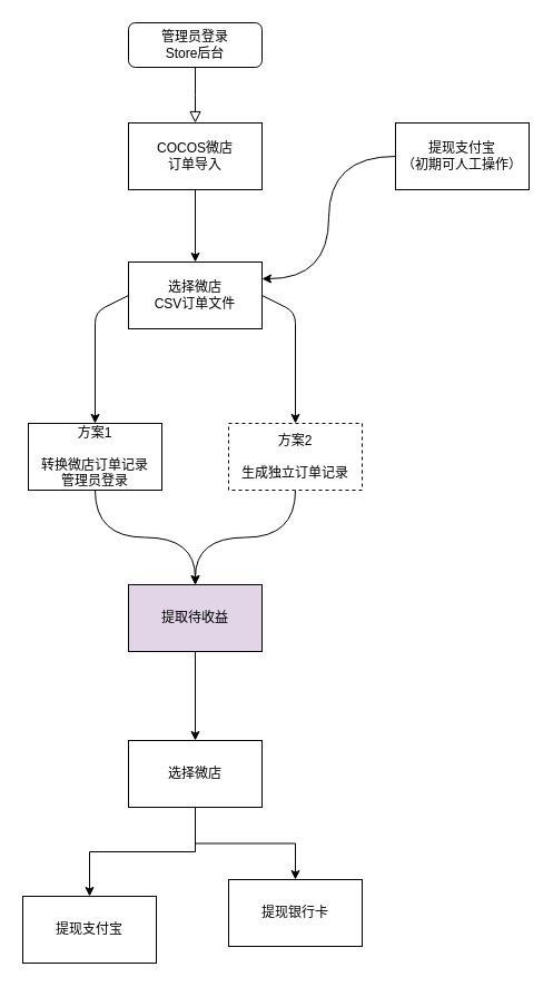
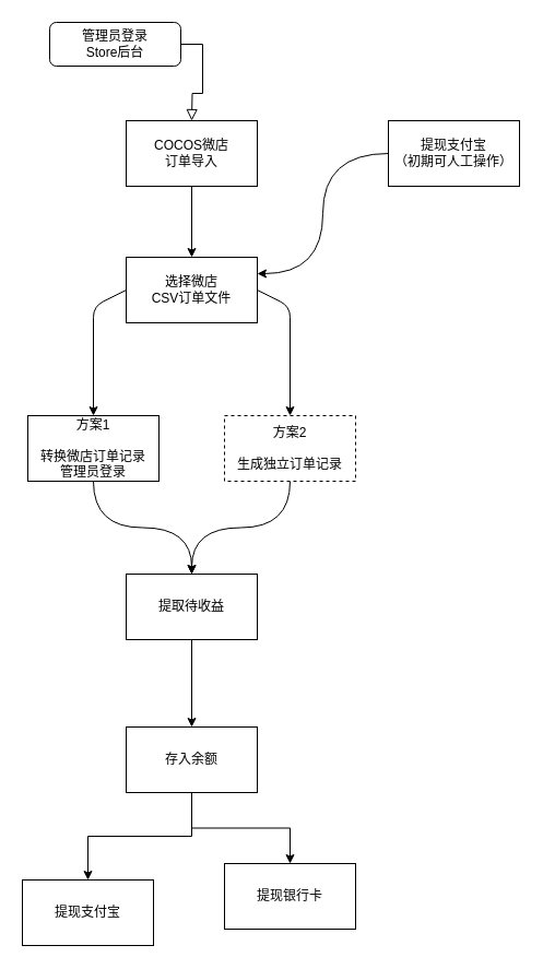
  <mxCell id="0" />
  <mxCell id="1" parent="0" />
  <mxCell id="2" value="" style="rounded=0;html=1;jettySize=auto;orthogonalLoop=1;fontSize=11;endArrow=block;endFill=0;endSize=8;strokeWidth=1;shadow=0;labelBackgroundColor=none;edgeStyle=orthogonalEdgeStyle;" parent="1" source="3" edge="1"><mxGeometry relative="1" as="geometry"><mxPoint x="175" y="110" as="targetPoint" /></mxGeometry></mxCell>
- <mxCell id="3" value="管理员登录&lt;br&gt;Store后台" style="rounded=1;whiteSpace=wrap;html=1;fontSize=12;glass=0;strokeWidth=1;shadow=0;" parent="1" vertex="1"><mxGeometry x="115" y="20" width="120" height="40" as="geometry" /></mxCell>
+ <mxCell id="3" value="管理员登录&lt;br&gt;Store后台" style="rounded=1;whiteSpace=wrap;html=1;fontSize=12;glass=0;strokeWidth=1;shadow=0;" parent="1" vertex="1"><mxGeometry x="45" y="20" width="120" height="40" as="geometry" /></mxCell>
  <mxCell id="4" value="" style="edgeStyle=orthogonalEdgeStyle;rounded=0;orthogonalLoop=1;jettySize=auto;html=1;" edge="1" parent="1" source="5" target="6"><mxGeometry relative="1" as="geometry" /></mxCell>
  <mxCell id="5" value="COCOS微店&lt;br&gt;订单导入" style="rounded=0;whiteSpace=wrap;html=1;" vertex="1" parent="1"><mxGeometry x="115" y="110" width="120" height="60" as="geometry" /></mxCell>
  <mxCell id="6" value="选择微店&lt;br&gt;CSV订单文件" style="whiteSpace=wrap;html=1;rounded=0;" vertex="1" parent="1"><mxGeometry x="115" y="235" width="120" height="60" as="geometry" /></mxCell>
  <mxCell id="7" value="" style="edgeStyle=orthogonalEdgeStyle;rounded=0;orthogonalLoop=1;jettySize=auto;html=1;curved=1;" edge="1" parent="1" source="8" target="14"><mxGeometry relative="1" as="geometry" /></mxCell>
  <mxCell id="8" value="方案1&lt;br&gt;&lt;br&gt;转换微店订单记录&lt;br&gt;管理员登录" style="whiteSpace=wrap;html=1;rounded=0;" vertex="1" parent="1"><mxGeometry x="25" y="380" width="120" height="60" as="geometry" /></mxCell>
  <mxCell id="9" value="" style="edgeStyle=orthogonalEdgeStyle;rounded=0;orthogonalLoop=1;jettySize=auto;html=1;curved=1;" edge="1" parent="1" source="10" target="14"><mxGeometry relative="1" as="geometry" /></mxCell>
  <mxCell id="10" value="方案2&lt;br&gt;&lt;br&gt;生成独立订单记录" style="whiteSpace=wrap;html=1;rounded=0;dashed=1;" vertex="1" parent="1"><mxGeometry x="205" y="380" width="120" height="60" as="geometry" /></mxCell>
  <mxCell id="11" value="" style="endArrow=classic;html=1;exitX=1;exitY=0.5;exitDx=0;exitDy=0;entryX=0.5;entryY=0;entryDx=0;entryDy=0;" edge="1" parent="1" source="6" target="10"><mxGeometry width="50" height="50" relative="1" as="geometry"><mxPoint x="185" y="350" as="sourcePoint" /><mxPoint x="255" y="340" as="targetPoint" /><Array as="points"><mxPoint x="265" y="280" /></Array></mxGeometry></mxCell>
  <mxCell id="12" value="" style="endArrow=classic;html=1;entryX=0.5;entryY=0;entryDx=0;entryDy=0;exitX=0;exitY=0.5;exitDx=0;exitDy=0;" edge="1" parent="1" source="6" target="8"><mxGeometry width="50" height="50" relative="1" as="geometry"><mxPoint x="25" y="340" as="sourcePoint" /><mxPoint x="75" y="290" as="targetPoint" /><Array as="points"><mxPoint x="85" y="280" /></Array></mxGeometry></mxCell>
  <mxCell id="13" value="" style="edgeStyle=orthogonalEdgeStyle;rounded=0;orthogonalLoop=1;jettySize=auto;html=1;" edge="1" parent="1" source="14" target="17"><mxGeometry relative="1" as="geometry" /></mxCell>
- <mxCell id="14" value="提取待收益" style="whiteSpace=wrap;html=1;rounded=0;fillColor=#e1d5e7;" vertex="1" parent="1"><mxGeometry x="115" y="525" width="120" height="60" as="geometry" /></mxCell>
+ <mxCell id="14" value="提取待收益" style="whiteSpace=wrap;html=1;rounded=0;" vertex="1" parent="1"><mxGeometry x="115" y="525" width="120" height="60" as="geometry" /></mxCell>
  <mxCell id="15" value="" style="edgeStyle=orthogonalEdgeStyle;rounded=0;orthogonalLoop=1;jettySize=auto;html=1;" edge="1" parent="1" source="17" target="18"><mxGeometry relative="1" as="geometry" /></mxCell>
  <mxCell id="16" value="" style="edgeStyle=orthogonalEdgeStyle;rounded=0;orthogonalLoop=1;jettySize=auto;html=1;" edge="1" parent="1" source="17" target="19"><mxGeometry relative="1" as="geometry" /></mxCell>
- <mxCell id="17" value="选择微店" style="whiteSpace=wrap;html=1;rounded=0;" vertex="1" parent="1"><mxGeometry x="115" y="665" width="120" height="60" as="geometry" /></mxCell>
+ <mxCell id="17" value="存入余额" style="whiteSpace=wrap;html=1;rounded=0;" vertex="1" parent="1"><mxGeometry x="115" y="665" width="120" height="60" as="geometry" /></mxCell>
  <mxCell id="18" value="提现支付宝" style="whiteSpace=wrap;html=1;rounded=0;" vertex="1" parent="1"><mxGeometry x="20" y="805" width="120" height="60" as="geometry" /></mxCell>
  <mxCell id="19" value="提现银行卡" style="whiteSpace=wrap;html=1;rounded=0;" vertex="1" parent="1"><mxGeometry x="205" y="790" width="120" height="60" as="geometry" /></mxCell>
  <mxCell id="20" value="" style="edgeStyle=orthogonalEdgeStyle;rounded=0;orthogonalLoop=1;jettySize=auto;html=1;entryX=1;entryY=0.25;entryDx=0;entryDy=0;curved=1;" edge="1" parent="1" source="21" target="6"><mxGeometry relative="1" as="geometry" /></mxCell>
  <mxCell id="21" value="提现支付宝&lt;br&gt;（初期可人工操作）" style="rounded=0;whiteSpace=wrap;html=1;" vertex="1" parent="1"><mxGeometry x="355" y="110" width="120" height="60" as="geometry" /></mxCell>
